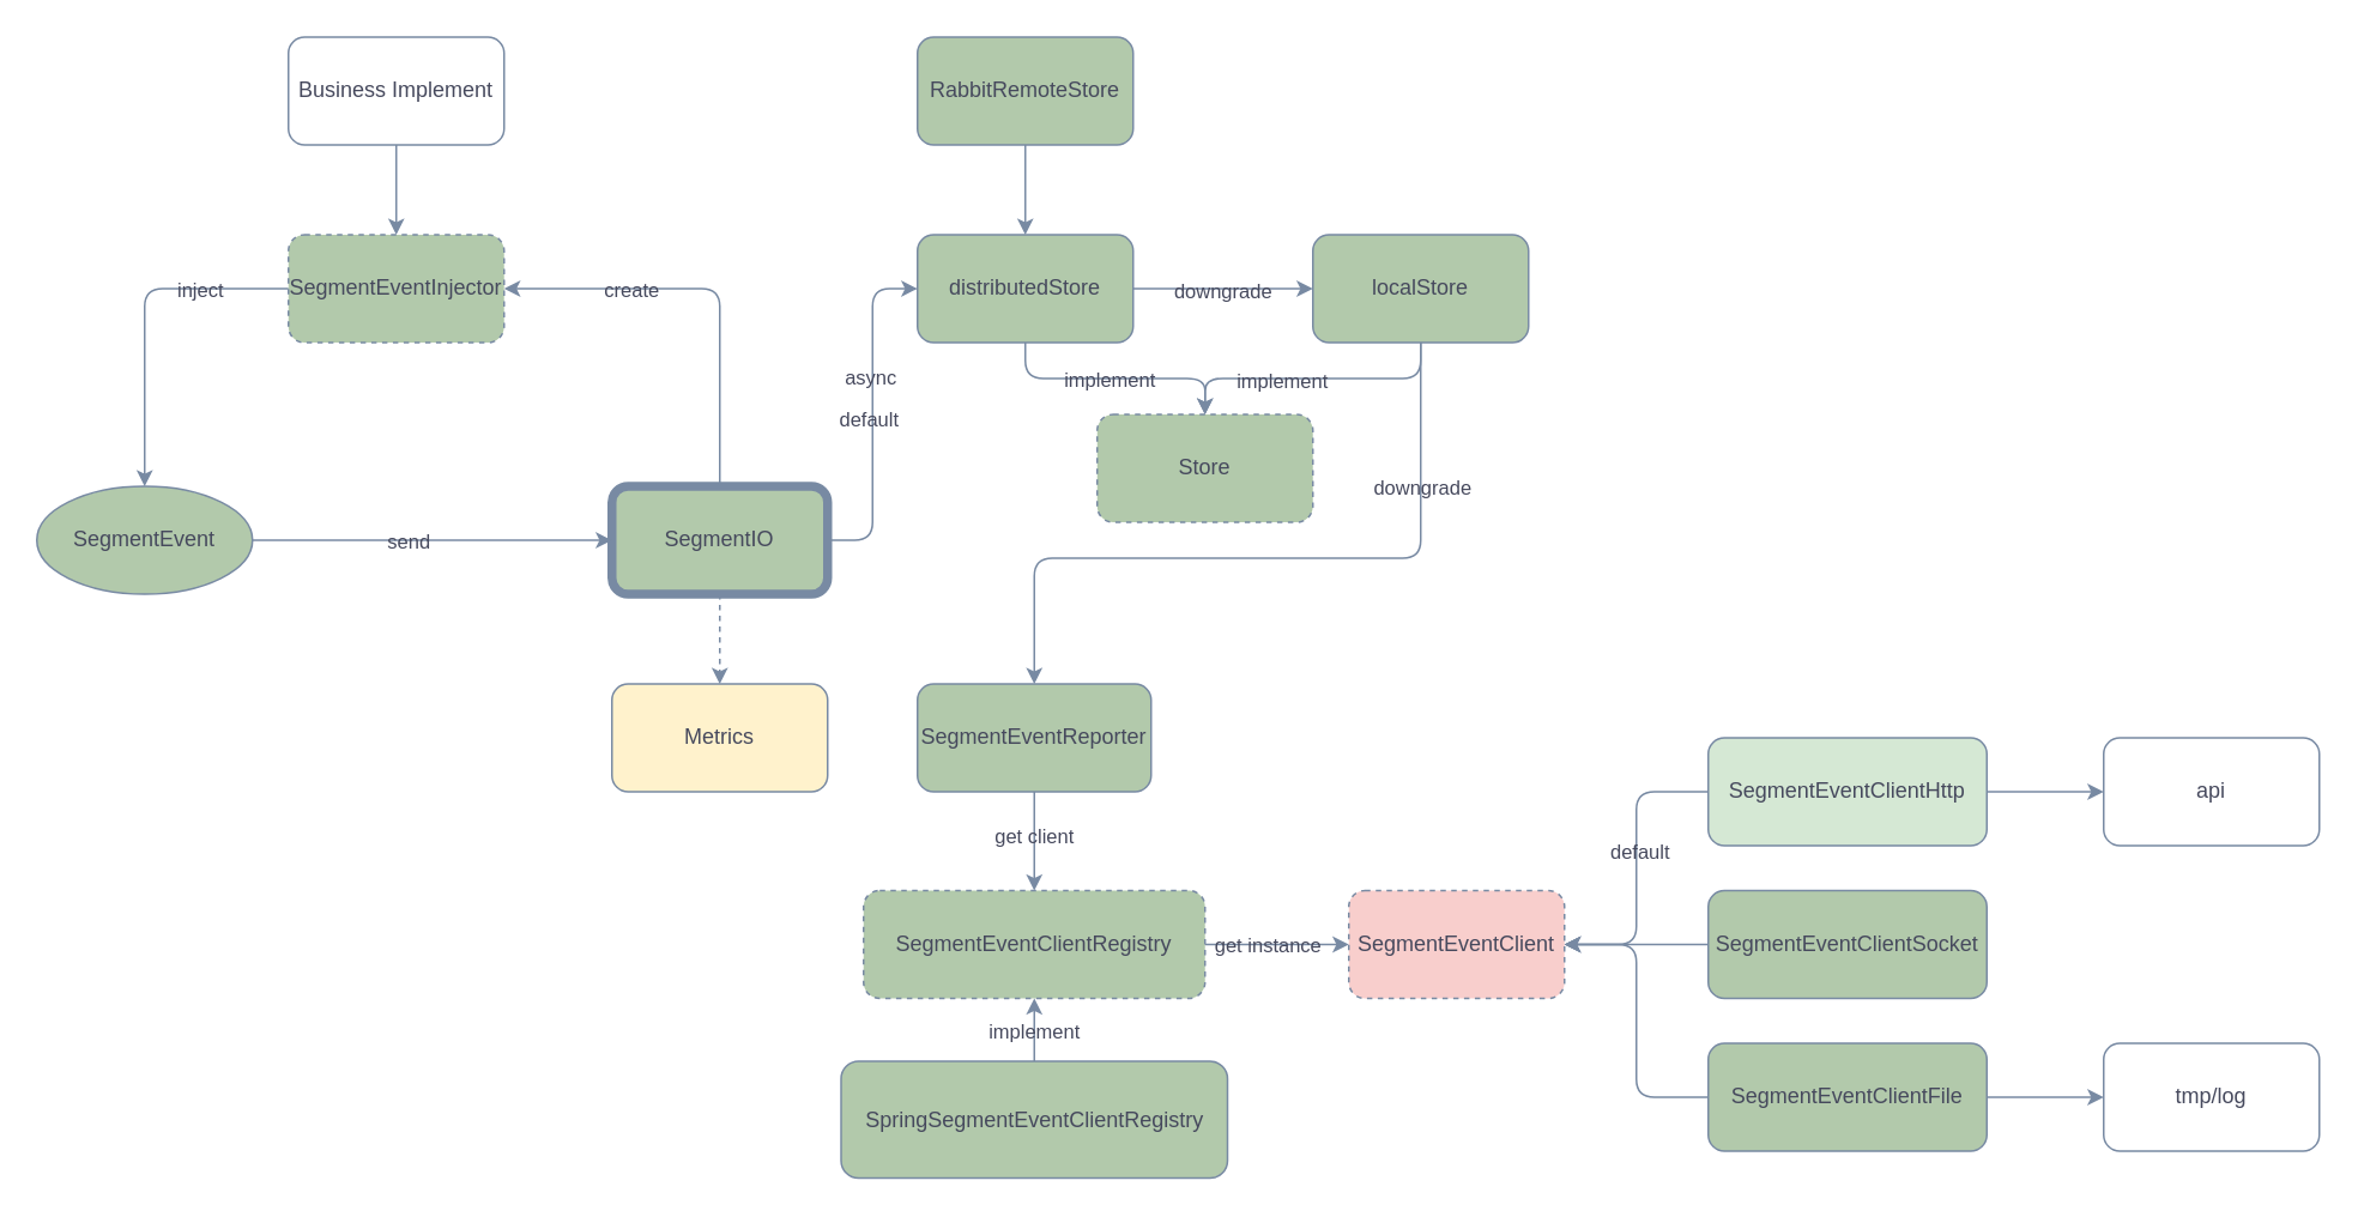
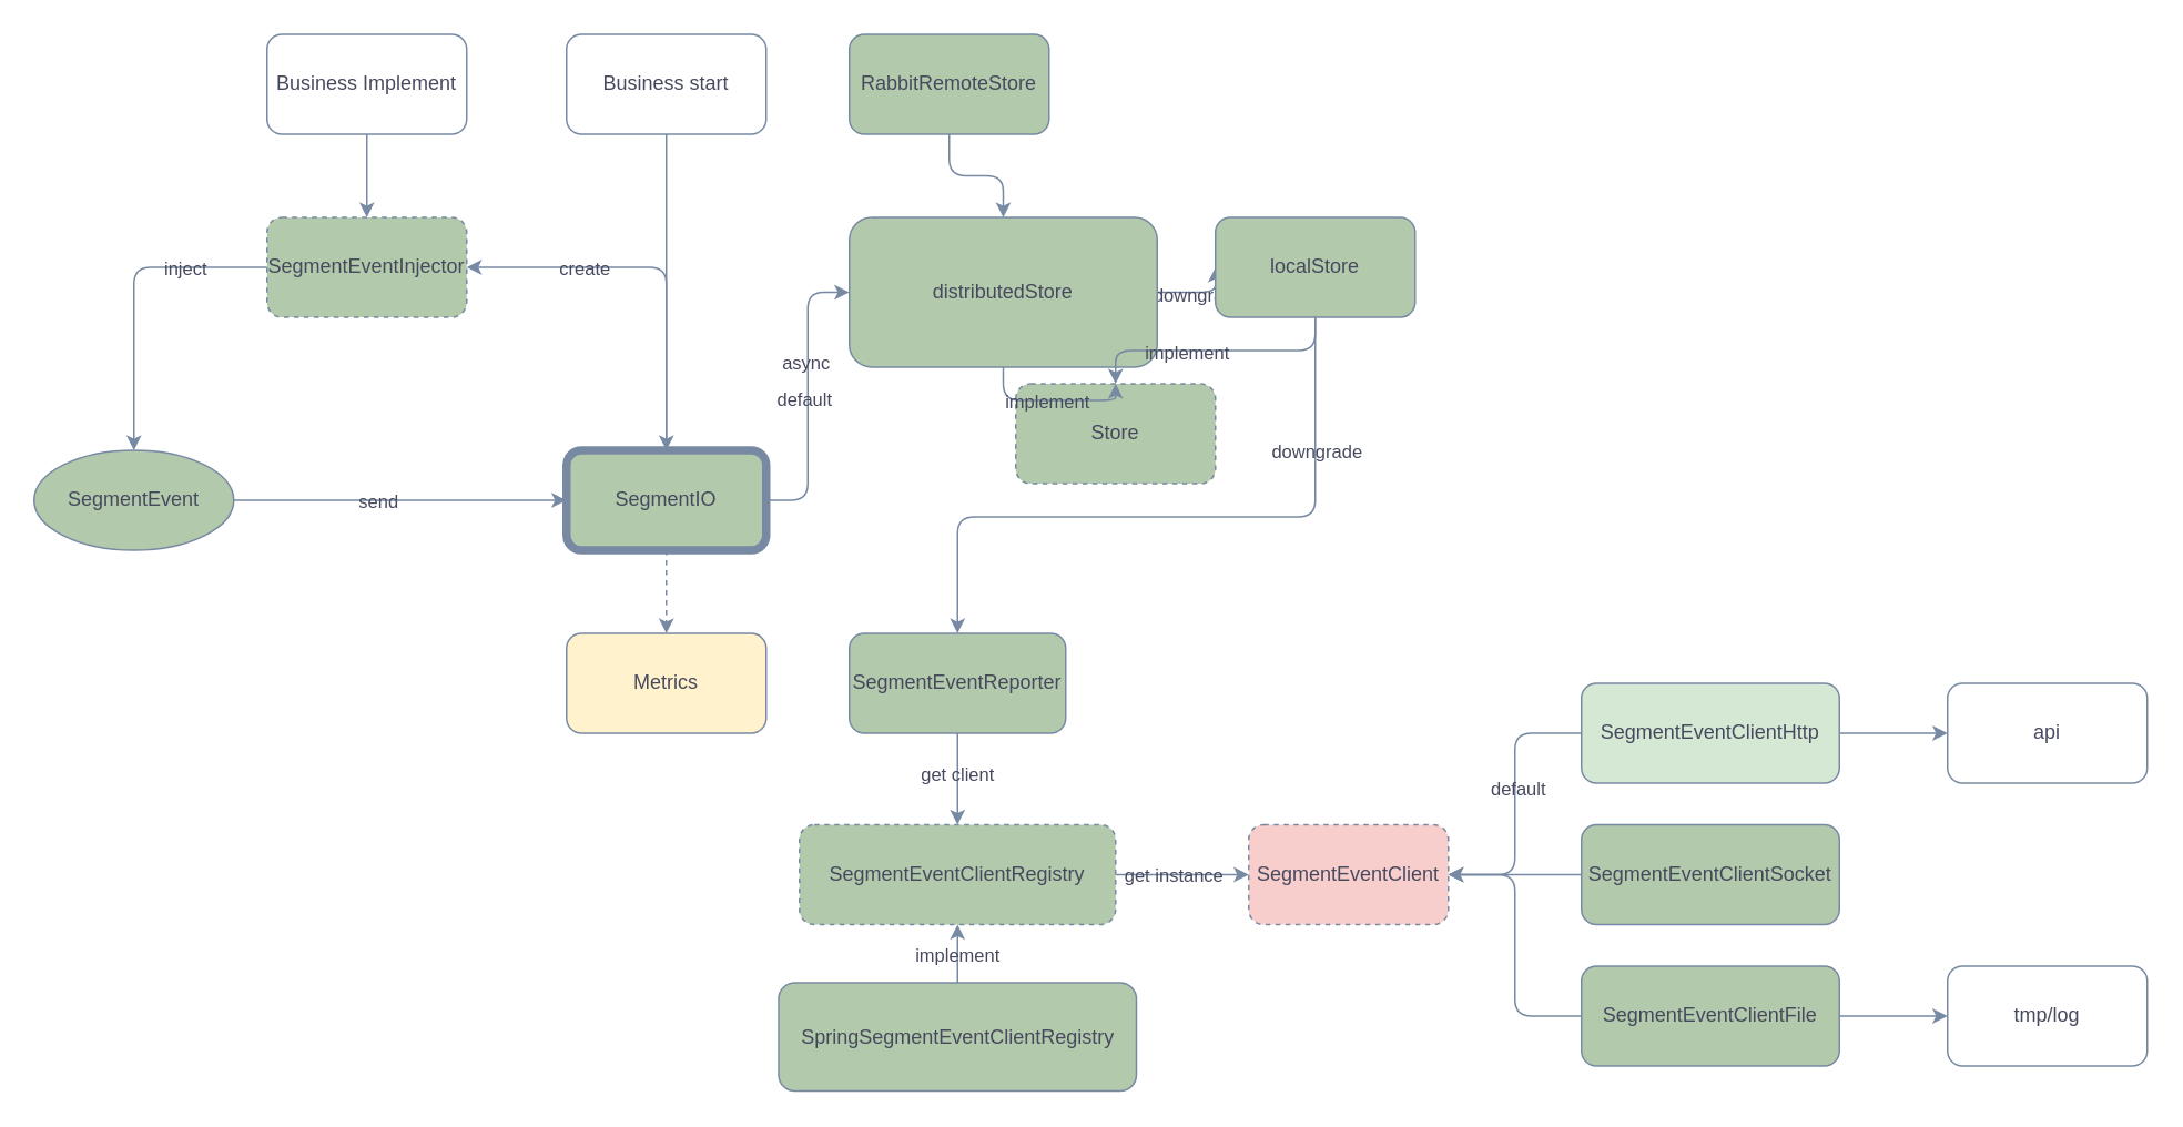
  <mxCell id="0" />
  <mxCell id="1" parent="0" />
  <mxCell id="2" style="edgeStyle=orthogonalEdgeStyle;rounded=1;orthogonalLoop=1;jettySize=auto;html=1;exitX=0.5;exitY=0;exitDx=0;exitDy=0;entryX=1;entryY=0.5;entryDx=0;entryDy=0;strokeColor=#788AA3;fontColor=default;fillColor=#B2C9AB;labelBackgroundColor=none;" parent="1" source="8" target="14" edge="1"><mxGeometry relative="1" as="geometry" /></mxCell>
  <mxCell id="3" value="create" style="edgeLabel;html=1;align=center;verticalAlign=middle;resizable=0;points=[];fontColor=#46495D;rounded=1;labelBackgroundColor=none;" parent="2" vertex="1" connectable="0"><mxGeometry x="-0.022" y="4" relative="1" as="geometry"><mxPoint x="-48" y="-4" as="offset" /></mxGeometry></mxCell>
  <mxCell id="4" style="edgeStyle=orthogonalEdgeStyle;rounded=1;orthogonalLoop=1;jettySize=auto;html=1;exitX=1;exitY=0.5;exitDx=0;exitDy=0;entryX=0;entryY=0.5;entryDx=0;entryDy=0;strokeColor=#788AA3;fontColor=default;fillColor=#B2C9AB;labelBackgroundColor=none;" parent="1" source="8" target="27" edge="1"><mxGeometry relative="1" as="geometry" /></mxCell>
  <mxCell id="5" value="async" style="edgeLabel;html=1;align=center;verticalAlign=middle;resizable=0;points=[];fontColor=#46495D;rounded=1;labelBackgroundColor=none;" parent="4" vertex="1" connectable="0"><mxGeometry x="0.017" y="2" relative="1" as="geometry"><mxPoint y="-19" as="offset" /></mxGeometry></mxCell>
  <mxCell id="6" value="default" style="edgeLabel;html=1;align=center;verticalAlign=middle;resizable=0;points=[];fontColor=#46495D;rounded=1;labelBackgroundColor=none;" parent="4" vertex="1" connectable="0"><mxGeometry x="-0.021" y="3" relative="1" as="geometry"><mxPoint as="offset" /></mxGeometry></mxCell>
  <mxCell id="7" style="edgeStyle=orthogonalEdgeStyle;rounded=1;orthogonalLoop=1;jettySize=auto;html=1;strokeColor=#788AA3;fontColor=default;fillColor=#B2C9AB;dashed=1;labelBackgroundColor=none;" parent="1" source="8" target="42" edge="1"><mxGeometry relative="1" as="geometry"><mxPoint x="400" y="410" as="targetPoint" /></mxGeometry></mxCell>
  <mxCell id="8" value="SegmentIO" style="rounded=1;whiteSpace=wrap;html=1;labelBackgroundColor=none;strokeWidth=5;fillColor=#B2C9AB;strokeColor=#788AA3;fontColor=#46495D;" parent="1" vertex="1"><mxGeometry x="340" y="270" width="120" height="60" as="geometry" /></mxCell>
  <mxCell id="9" style="edgeStyle=orthogonalEdgeStyle;rounded=1;orthogonalLoop=1;jettySize=auto;html=1;strokeColor=#788AA3;fontColor=default;fillColor=#B2C9AB;labelBackgroundColor=none;" parent="1" source="11" target="8" edge="1"><mxGeometry relative="1" as="geometry" /></mxCell>
  <mxCell id="10" value="send" style="edgeLabel;html=1;align=center;verticalAlign=middle;resizable=0;points=[];fontColor=#46495D;rounded=1;labelBackgroundColor=none;" parent="9" vertex="1" connectable="0"><mxGeometry x="-0.143" relative="1" as="geometry"><mxPoint as="offset" /></mxGeometry></mxCell>
  <mxCell id="11" value="SegmentEvent" style="ellipse;whiteSpace=wrap;html=1;strokeColor=#788AA3;fontColor=#46495D;fillColor=#B2C9AB;labelBackgroundColor=none;" parent="1" vertex="1"><mxGeometry x="20" y="270" width="120" height="60" as="geometry" /></mxCell>
  <mxCell id="12" style="edgeStyle=orthogonalEdgeStyle;rounded=1;orthogonalLoop=1;jettySize=auto;html=1;strokeColor=#788AA3;fontColor=default;fillColor=#B2C9AB;labelBackgroundColor=none;" parent="1" source="14" target="11" edge="1"><mxGeometry relative="1" as="geometry" /></mxCell>
  <mxCell id="13" value="inject" style="edgeLabel;html=1;align=center;verticalAlign=middle;resizable=0;points=[];fontColor=#46495D;rounded=1;labelBackgroundColor=none;" parent="12" vertex="1" connectable="0"><mxGeometry x="-0.188" relative="1" as="geometry"><mxPoint x="27" as="offset" /></mxGeometry></mxCell>
  <mxCell id="14" value="SegmentEventInjector" style="rounded=1;whiteSpace=wrap;html=1;strokeColor=#788AA3;fontColor=#46495D;fillColor=#B2C9AB;dashed=1;labelBackgroundColor=none;" parent="1" vertex="1"><mxGeometry x="160" y="130" width="120" height="60" as="geometry" /></mxCell>
  <mxCell id="15" style="edgeStyle=orthogonalEdgeStyle;rounded=1;orthogonalLoop=1;jettySize=auto;html=1;strokeColor=#788AA3;fontColor=default;fillColor=#B2C9AB;labelBackgroundColor=none;" parent="1" source="16" target="14" edge="1"><mxGeometry relative="1" as="geometry" /></mxCell>
  <mxCell id="16" value="Business Implement" style="rounded=1;whiteSpace=wrap;html=1;fillColor=none;labelBackgroundColor=none;strokeColor=#788AA3;fontColor=#46495D;" parent="1" vertex="1"><mxGeometry x="160" y="20" width="120" height="60" as="geometry" /></mxCell>
+ <mxCell id="17" style="edgeStyle=orthogonalEdgeStyle;rounded=1;orthogonalLoop=1;jettySize=auto;html=1;entryX=0.5;entryY=0;entryDx=0;entryDy=0;strokeColor=#788AA3;fontColor=default;fillColor=#B2C9AB;labelBackgroundColor=none;" parent="1" source="18" target="8" edge="1"><mxGeometry relative="1" as="geometry" /></mxCell>
+ <mxCell id="18" value="Business start" style="rounded=1;whiteSpace=wrap;html=1;fillColor=none;labelBackgroundColor=none;strokeColor=#788AA3;fontColor=#46495D;" parent="1" vertex="1"><mxGeometry x="340" y="20" width="120" height="60" as="geometry" /></mxCell>
  <mxCell id="19" style="edgeStyle=orthogonalEdgeStyle;rounded=1;orthogonalLoop=1;jettySize=auto;html=1;exitX=1;exitY=0.5;exitDx=0;exitDy=0;strokeColor=#788AA3;fontColor=default;fillColor=#B2C9AB;entryX=0;entryY=0.5;entryDx=0;entryDy=0;labelBackgroundColor=none;" parent="1" source="27" target="30" edge="1"><mxGeometry relative="1" as="geometry"><mxPoint x="730" y="280" as="targetPoint" /></mxGeometry></mxCell>
  <mxCell id="20" value="downgrade" style="edgeLabel;html=1;align=center;verticalAlign=middle;resizable=0;points=[];fontColor=#46495D;rounded=1;labelBackgroundColor=none;" parent="19" vertex="1" connectable="0"><mxGeometry x="0.005" y="-1" relative="1" as="geometry"><mxPoint x="-1" as="offset" /></mxGeometry></mxCell>
  <mxCell id="21" value="Store" style="rounded=1;whiteSpace=wrap;html=1;strokeColor=#788AA3;fontColor=#46495D;fillColor=#B2C9AB;dashed=1;labelBackgroundColor=none;" parent="1" vertex="1"><mxGeometry x="610" y="230" width="120" height="60" as="geometry" /></mxCell>
  <mxCell id="22" style="edgeStyle=orthogonalEdgeStyle;rounded=1;orthogonalLoop=1;jettySize=auto;html=1;exitX=0.5;exitY=1;exitDx=0;exitDy=0;strokeColor=#788AA3;fontColor=default;fillColor=#B2C9AB;labelBackgroundColor=none;" parent="1" source="24" target="33" edge="1"><mxGeometry relative="1" as="geometry"><mxPoint x="730" y="340" as="targetPoint" /></mxGeometry></mxCell>
  <mxCell id="23" value="get client" style="edgeLabel;html=1;align=center;verticalAlign=middle;resizable=0;points=[];fontColor=#46495D;rounded=1;labelBackgroundColor=none;" parent="22" vertex="1" connectable="0"><mxGeometry x="-0.139" y="-1" relative="1" as="geometry"><mxPoint as="offset" /></mxGeometry></mxCell>
  <mxCell id="24" value="SegmentEventReporter" style="rounded=1;whiteSpace=wrap;html=1;strokeColor=#788AA3;fontColor=#46495D;fillColor=#B2C9AB;labelBackgroundColor=none;" parent="1" vertex="1"><mxGeometry x="510" y="380" width="130" height="60" as="geometry" /></mxCell>
  <mxCell id="25" style="edgeStyle=orthogonalEdgeStyle;rounded=1;orthogonalLoop=1;jettySize=auto;html=1;strokeColor=#788AA3;fontColor=default;fillColor=#B2C9AB;exitX=0.5;exitY=1;exitDx=0;exitDy=0;entryX=0.5;entryY=0;entryDx=0;entryDy=0;labelBackgroundColor=none;" parent="1" source="27" target="21" edge="1"><mxGeometry relative="1" as="geometry"><mxPoint x="570" y="170" as="sourcePoint" /><mxPoint x="660" y="220" as="targetPoint" /></mxGeometry></mxCell>
  <mxCell id="26" value="implement" style="edgeLabel;html=1;align=center;verticalAlign=middle;resizable=0;points=[];fontColor=#46495D;rounded=1;labelBackgroundColor=none;" parent="25" vertex="1" connectable="0"><mxGeometry x="-0.058" relative="1" as="geometry"><mxPoint as="offset" /></mxGeometry></mxCell>
- <mxCell id="27" value="distributedStore" style="rounded=1;whiteSpace=wrap;html=1;strokeColor=#788AA3;fontColor=#46495D;fillColor=#B2C9AB;labelBackgroundColor=none;" parent="1" vertex="1"><mxGeometry x="510" y="130" width="120" height="60" as="geometry" /></mxCell>
+ <mxCell id="27" value="distributedStore" style="rounded=1;whiteSpace=wrap;html=1;strokeColor=#788AA3;fontColor=#46495D;fillColor=#B2C9AB;labelBackgroundColor=none;" parent="1" vertex="1"><mxGeometry x="510" y="130" width="185" height="90" as="geometry" /></mxCell>
  <mxCell id="28" style="edgeStyle=orthogonalEdgeStyle;rounded=1;orthogonalLoop=1;jettySize=auto;html=1;strokeColor=#788AA3;fontColor=default;fillColor=#B2C9AB;entryX=0.5;entryY=0;entryDx=0;entryDy=0;labelBackgroundColor=none;" parent="1" source="30" target="24" edge="1"><mxGeometry relative="1" as="geometry"><mxPoint y="160" as="targetPoint" x="790" /><Array as="points"><mxPoint y="310" x="790" /><mxPoint x="575" y="310" /></Array></mxGeometry></mxCell>
  <mxCell id="29" value="downgrade" style="edgeLabel;html=1;align=center;verticalAlign=middle;resizable=0;points=[];fontColor=#46495D;labelBackgroundColor=none;rounded=1;" parent="28" vertex="1" connectable="0"><mxGeometry x="0.219" y="1" relative="1" as="geometry"><mxPoint x="127" y="-41" as="offset" /></mxGeometry></mxCell>
  <mxCell id="30" value="localStore" style="rounded=1;whiteSpace=wrap;html=1;strokeColor=#788AA3;fontColor=#46495D;fillColor=#B2C9AB;labelBackgroundColor=none;" parent="1" vertex="1"><mxGeometry x="730" y="130" width="120" height="60" as="geometry" /></mxCell>
  <mxCell id="31" style="edgeStyle=orthogonalEdgeStyle;rounded=1;orthogonalLoop=1;jettySize=auto;html=1;strokeColor=#788AA3;fontColor=default;fillColor=#B2C9AB;entryX=0;entryY=0.5;entryDx=0;entryDy=0;labelBackgroundColor=none;" parent="1" source="33" target="37" edge="1"><mxGeometry relative="1" as="geometry"><mxPoint x="1015" y="410" as="targetPoint" /></mxGeometry></mxCell>
  <mxCell id="32" value="get instance" style="edgeLabel;html=1;align=center;verticalAlign=middle;resizable=0;points=[];fontColor=#46495D;rounded=1;labelBackgroundColor=none;" parent="31" vertex="1" connectable="0"><mxGeometry x="-0.484" y="-1" relative="1" as="geometry"><mxPoint x="13" y="-1" as="offset" /></mxGeometry></mxCell>
  <mxCell id="33" value="SegmentEventClientRegistry" style="rounded=1;whiteSpace=wrap;html=1;strokeColor=#788AA3;fontColor=#46495D;fillColor=#B2C9AB;dashed=1;labelBackgroundColor=none;" parent="1" vertex="1"><mxGeometry x="480" y="495" width="190" height="60" as="geometry" /></mxCell>
  <mxCell id="34" style="edgeStyle=orthogonalEdgeStyle;rounded=1;orthogonalLoop=1;jettySize=auto;html=1;entryX=0.5;entryY=1;entryDx=0;entryDy=0;strokeColor=#788AA3;fontColor=default;fillColor=#B2C9AB;labelBackgroundColor=none;" parent="1" source="36" target="33" edge="1"><mxGeometry relative="1" as="geometry" /></mxCell>
  <mxCell id="35" value="implement" style="edgeLabel;html=1;align=center;verticalAlign=middle;resizable=0;points=[];labelBackgroundColor=none;fontColor=#46495D;rounded=1;" parent="34" vertex="1" connectable="0"><mxGeometry x="0.2" y="1" relative="1" as="geometry"><mxPoint as="offset" /></mxGeometry></mxCell>
  <mxCell id="36" value="SpringSegmentEventClientRegistry" style="rounded=1;whiteSpace=wrap;html=1;strokeColor=#788AA3;fontColor=#46495D;fillColor=#B2C9AB;labelBackgroundColor=none;" parent="1" vertex="1"><mxGeometry x="467.5" y="590" width="215" height="65" as="geometry" /></mxCell>
  <mxCell id="37" value="SegmentEventClient" style="rounded=1;whiteSpace=wrap;html=1;strokeColor=#788AA3;fontColor=#46495D;fillColor=#f8cecc;dashed=1;labelBackgroundColor=none;" parent="1" vertex="1"><mxGeometry x="750" y="495" width="120" height="60" as="geometry" /></mxCell>
  <mxCell id="38" style="edgeStyle=orthogonalEdgeStyle;rounded=1;orthogonalLoop=1;jettySize=auto;html=1;entryX=1;entryY=0.5;entryDx=0;entryDy=0;strokeColor=#788AA3;fontColor=default;fillColor=#B2C9AB;exitX=0;exitY=0.5;exitDx=0;exitDy=0;labelBackgroundColor=none;" parent="1" source="41" target="37" edge="1"><mxGeometry relative="1" as="geometry" /></mxCell>
  <mxCell id="39" value="default" style="edgeLabel;html=1;align=center;verticalAlign=middle;resizable=0;points=[];fontColor=#46495D;labelBackgroundColor=none;rounded=1;" parent="38" vertex="1" connectable="0"><mxGeometry x="-0.113" y="1" relative="1" as="geometry"><mxPoint as="offset" /></mxGeometry></mxCell>
  <mxCell id="40" style="edgeStyle=orthogonalEdgeStyle;rounded=1;orthogonalLoop=1;jettySize=auto;html=1;strokeColor=#788AA3;fontColor=default;fillColor=#B2C9AB;labelBackgroundColor=none;" parent="1" source="41" target="48" edge="1"><mxGeometry relative="1" as="geometry"><mxPoint x="907.5" y="220" as="targetPoint" /></mxGeometry></mxCell>
  <mxCell id="41" value="SegmentEventClientHttp" style="rounded=1;whiteSpace=wrap;html=1;strokeColor=#788AA3;fontColor=#46495D;fillColor=#d5e8d4;labelBackgroundColor=none;" parent="1" vertex="1"><mxGeometry x="950" y="410" width="155" height="60" as="geometry" /></mxCell>
  <mxCell id="42" value="Metrics" style="rounded=1;whiteSpace=wrap;html=1;strokeColor=#788AA3;fontColor=#46495D;fillColor=#fff2cc;labelBackgroundColor=none;" parent="1" vertex="1"><mxGeometry x="340" y="380" width="120" height="60" as="geometry" /></mxCell>
  <mxCell id="43" style="edgeStyle=orthogonalEdgeStyle;rounded=1;orthogonalLoop=1;jettySize=auto;html=1;exitX=0;exitY=0.5;exitDx=0;exitDy=0;entryX=1;entryY=0.5;entryDx=0;entryDy=0;strokeColor=#788AA3;fontColor=default;fillColor=#B2C9AB;labelBackgroundColor=none;" parent="1" source="49" target="37" edge="1"><mxGeometry relative="1" as="geometry" /></mxCell>
  <mxCell id="44" style="edgeStyle=orthogonalEdgeStyle;rounded=1;orthogonalLoop=1;jettySize=auto;html=1;entryX=1;entryY=0.5;entryDx=0;entryDy=0;strokeColor=#788AA3;fontColor=default;fillColor=#B2C9AB;labelBackgroundColor=none;" parent="1" source="46" target="37" edge="1"><mxGeometry relative="1" as="geometry" /></mxCell>
  <mxCell id="45" style="edgeStyle=orthogonalEdgeStyle;rounded=1;orthogonalLoop=1;jettySize=auto;html=1;exitX=1;exitY=0.5;exitDx=0;exitDy=0;strokeColor=#788AA3;fontColor=default;fillColor=#B2C9AB;labelBackgroundColor=none;" parent="1" source="46" target="47" edge="1"><mxGeometry relative="1" as="geometry" /></mxCell>
  <mxCell id="46" value="SegmentEventClientFile" style="rounded=1;whiteSpace=wrap;html=1;strokeColor=#788AA3;fontColor=#46495D;fillColor=#B2C9AB;labelBackgroundColor=none;" parent="1" vertex="1"><mxGeometry x="950" y="580" width="155" height="60" as="geometry" /></mxCell>
  <mxCell id="47" value="tmp/log" style="rounded=1;whiteSpace=wrap;html=1;fillColor=none;labelBackgroundColor=none;strokeColor=#788AA3;fontColor=#46495D;" parent="1" vertex="1"><mxGeometry x="1170" y="580" width="120" height="60" as="geometry" /></mxCell>
  <mxCell id="48" value="api" style="rounded=1;whiteSpace=wrap;html=1;fillColor=none;labelBackgroundColor=none;strokeColor=#788AA3;fontColor=#46495D;" parent="1" vertex="1"><mxGeometry x="1170" y="410" width="120" height="60" as="geometry" /></mxCell>
  <mxCell id="49" value="SegmentEventClientSocket" style="rounded=1;whiteSpace=wrap;html=1;strokeColor=#788AA3;fontColor=#46495D;fillColor=#B2C9AB;labelBackgroundColor=none;" parent="1" vertex="1"><mxGeometry x="950" y="495" width="155" height="60" as="geometry" /></mxCell>
  <mxCell id="50" style="edgeStyle=orthogonalEdgeStyle;rounded=1;orthogonalLoop=1;jettySize=auto;html=1;strokeColor=#788AA3;fontColor=default;fillColor=#B2C9AB;exitX=0.5;exitY=1;exitDx=0;exitDy=0;labelBackgroundColor=none;" parent="1" source="30" target="21" edge="1"><mxGeometry relative="1" as="geometry"><mxPoint x="800" y="180" as="sourcePoint" /><mxPoint x="660" y="220" as="targetPoint" /></mxGeometry></mxCell>
  <mxCell id="51" value="implement" style="edgeLabel;html=1;align=center;verticalAlign=middle;resizable=0;points=[];fontColor=#46495D;labelBackgroundColor=none;rounded=1;" parent="50" vertex="1" connectable="0"><mxGeometry x="0.219" y="1" relative="1" as="geometry"><mxPoint as="offset" /></mxGeometry></mxCell>
  <mxCell id="52" style="edgeStyle=orthogonalEdgeStyle;rounded=1;orthogonalLoop=1;jettySize=auto;html=1;labelBackgroundColor=none;strokeColor=#788AA3;fontColor=default;" parent="1" source="53" target="27" edge="1"><mxGeometry relative="1" as="geometry" /></mxCell>
  <mxCell id="53" value="RabbitRemoteStore" style="rounded=1;whiteSpace=wrap;html=1;strokeColor=#788AA3;fontColor=#46495D;fillColor=#B2C9AB;labelBackgroundColor=none;" parent="1" vertex="1"><mxGeometry x="510" y="20" width="120" height="60" as="geometry" /></mxCell>
